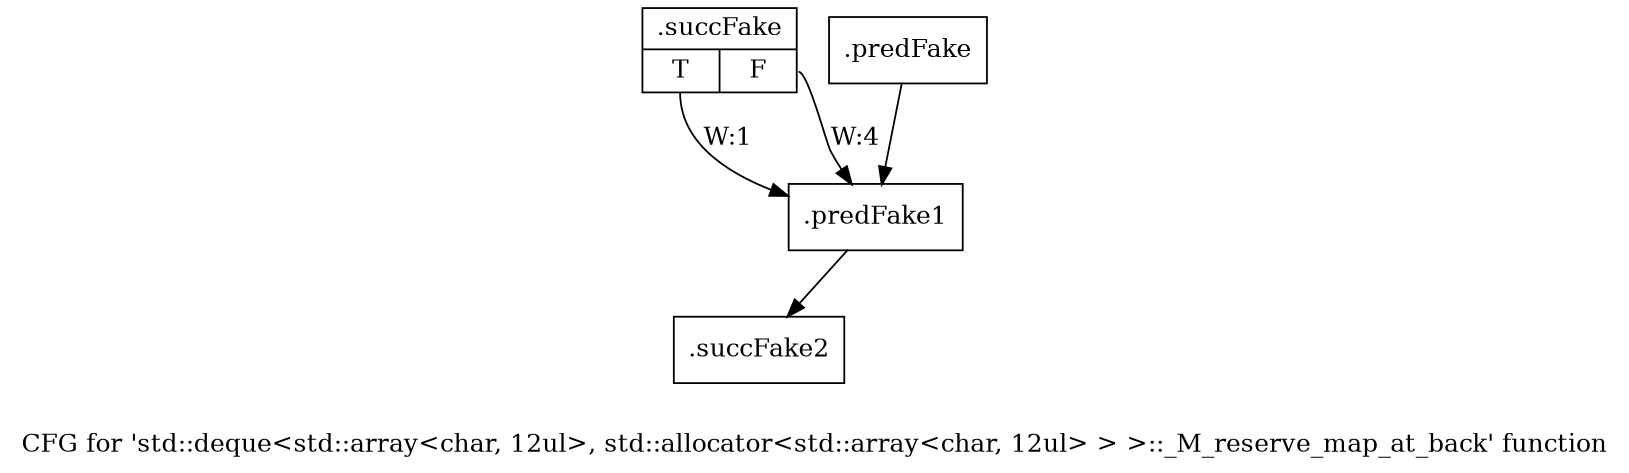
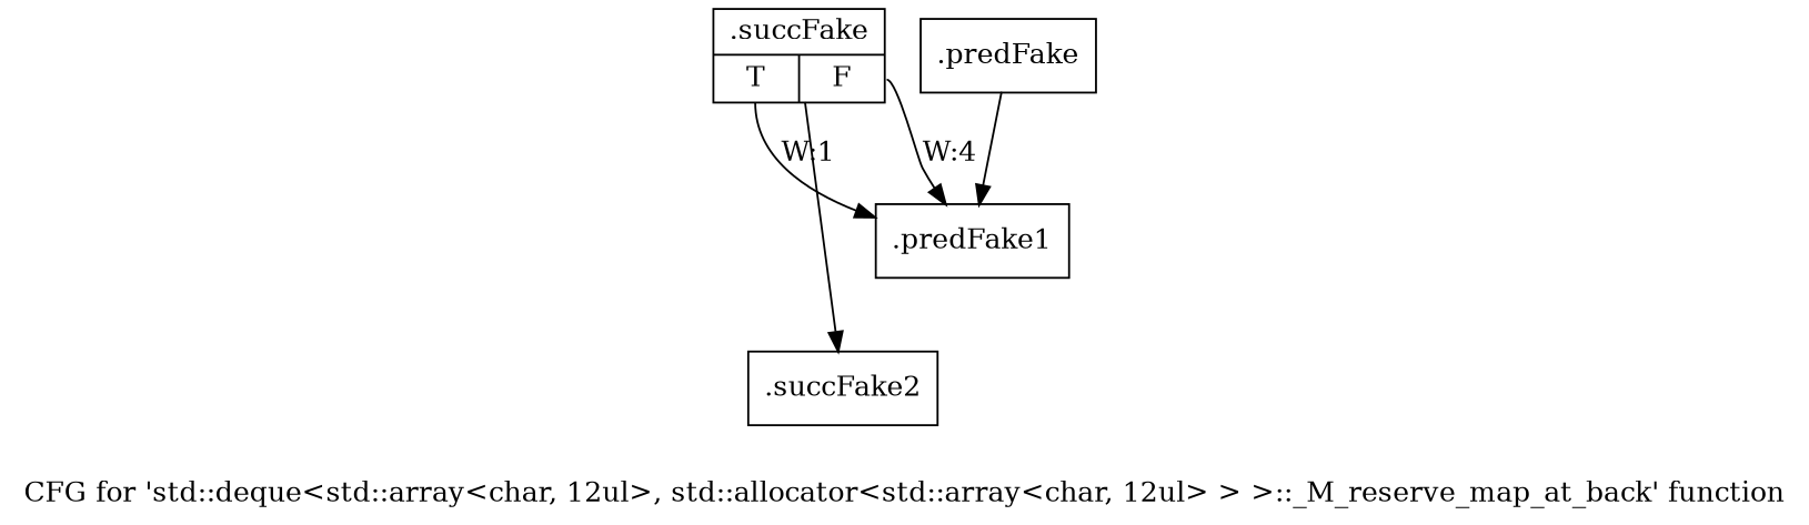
  digraph {
    label="CFG for 'std::deque\<std::array\<char, 12ul\>, std::allocator\<std::array\<char, 12ul\> \> \>::_M_reserve_map_at_back' function"
    node [shape=record filename="/media/miguel/NewVolume/Linux/Xilinx/Vitis_HLS/2020.2/tps/lnx64/gcc-6.2.0/lib/gcc/x86_64-pc-linux-gnu/6.2.0/../../../../include/c++/6.2.0/bits/stl_deque.h" linenumber=2117]
    edge [execusionnum=3 filename="/media/miguel/NewVolume/Linux/Xilinx/Vitis_HLS/2020.2/tps/lnx64/gcc-6.2.0/lib/gcc/x86_64-pc-linux-gnu/6.2.0/../../../../include/c++/6.2.0/bits/stl_deque.h"]
    n1 [label="{.predFake}" filename="" linenumber=""]
    n2 [label="{.predFake1}"]
    n3 [label="{.succFake|{<s0>T|<s1>F}}" linenumber=2114]
    n4 [label="{.succFake2}"]
    n1 -> n2
-   n2 -> n4
+   n3 -> n4
    n3 -> n2 [execusionnum=0 label="W:1" tailport=s0]
    n3 -> n2 [label="W:4" tailport=s1 execusionnum="" filename=""]
  }
